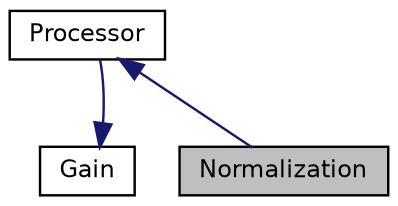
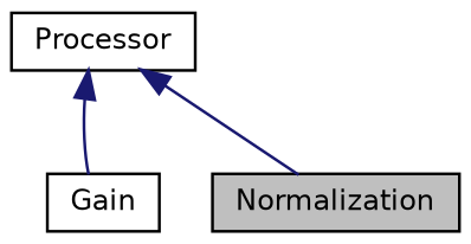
  digraph {
    node [color=black fillcolor=white fontname=Helvetica fontsize=10 shape=record style=filled]
    edge [color=midnightblue dir=back fontname=Helvetica fontsize=10 labelfontname=Helvetica labelfontsize=10 style=solid]
    n1 [fillcolor=grey75 fontcolor=black height=0.2 label=Normalization width=0.4]
    n2 [height=0.2 label=Gain width=0.4]
    n3 [height=0.2 label=Processor width=0.4]
    n3 -> n1
-   n2 -> n3
+   n3 -> n2
  }
